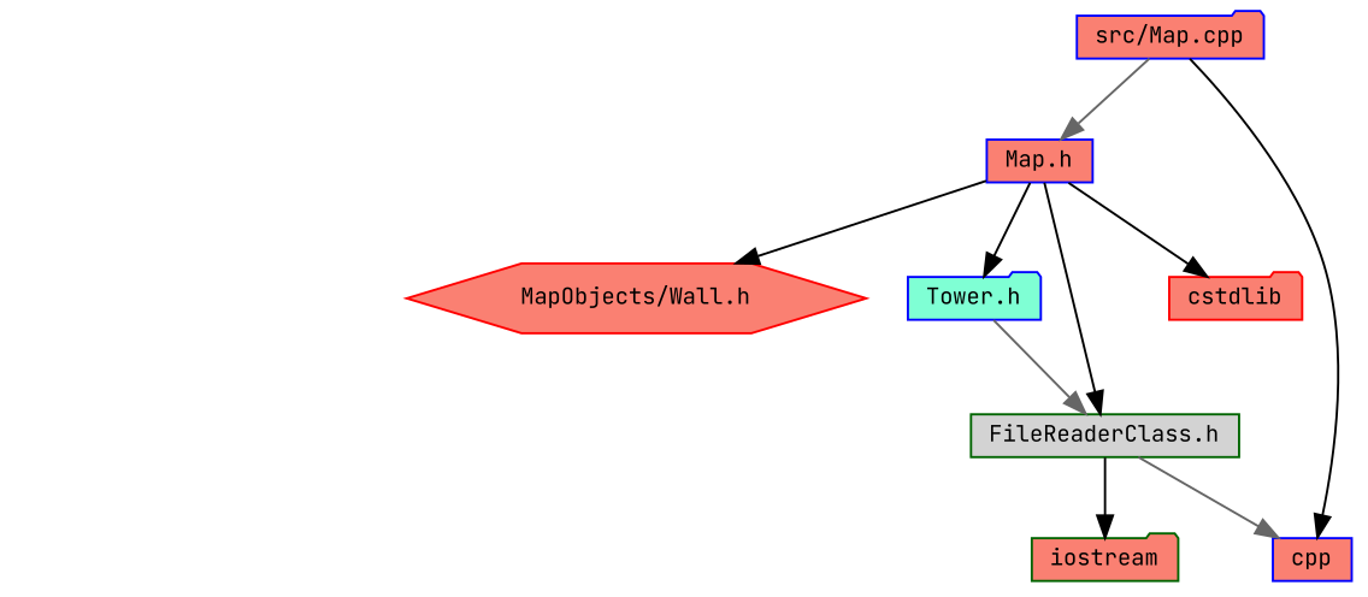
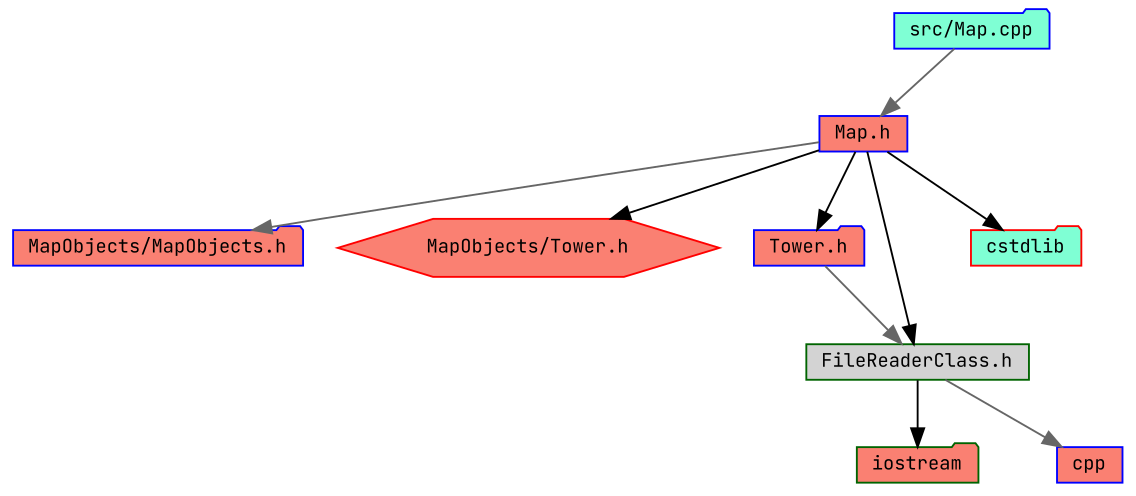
  digraph {
    fontname="JetBrains Mono"
    node [color=blue fillcolor=salmon fontname="JetBrains Mono" fontsize=10 shape=folder style=filled]
    edge [color=black fontname="JetBrains Mono" fontsize=10 labelfontname=Helvetica labelfontsize=10 style=solid]
-   n1 [fontcolor=black height=0.2 label="src/Map.cpp" width=0.4]
+   n1 [fillcolor=aquamarine fontcolor=black height=0.2 label="src/Map.cpp" width=0.4]
    n2 [height=0.2 label="Map.h" shape=box width=0.4]
    n3 [height=0.2 label=cpp shape=box width=0.4]
-   n5 [color=red height=0.2 label="MapObjects/Wall.h" shape=hexagon width=0.4]
-   n6 [fillcolor=aquamarine height=0.2 label="Tower.h" width=0.4]
+   n4 [height=0.2 label="MapObjects/MapObjects.h" width=0.4]
+   n5 [color=red height=0.2 label="MapObjects/Tower.h" shape=hexagon width=0.4]
+   n6 [height=0.2 label="Tower.h" width=0.4]
    n7 [color=darkgreen fillcolor=lightgrey height=0.2 label="FileReaderClass.h" shape=box width=0.4]
-   n8 [color=red height=0.2 label=cstdlib width=0.4]
+   n8 [color=red fillcolor=aquamarine height=0.2 label=cstdlib width=0.4]
    n9 [color=darkgreen height=0.2 label=iostream width=0.4]
    n1 -> n2 [color=gray40]
-   n1 -> n3
+   n2 -> n4 [color=gray40]
    n2 -> n5
    n2 -> n6
    n2 -> n7
    n2 -> n8
    n6 -> n7 [color=gray40]
    n7 -> n3 [color=gray40]
    n7 -> n9
  }
